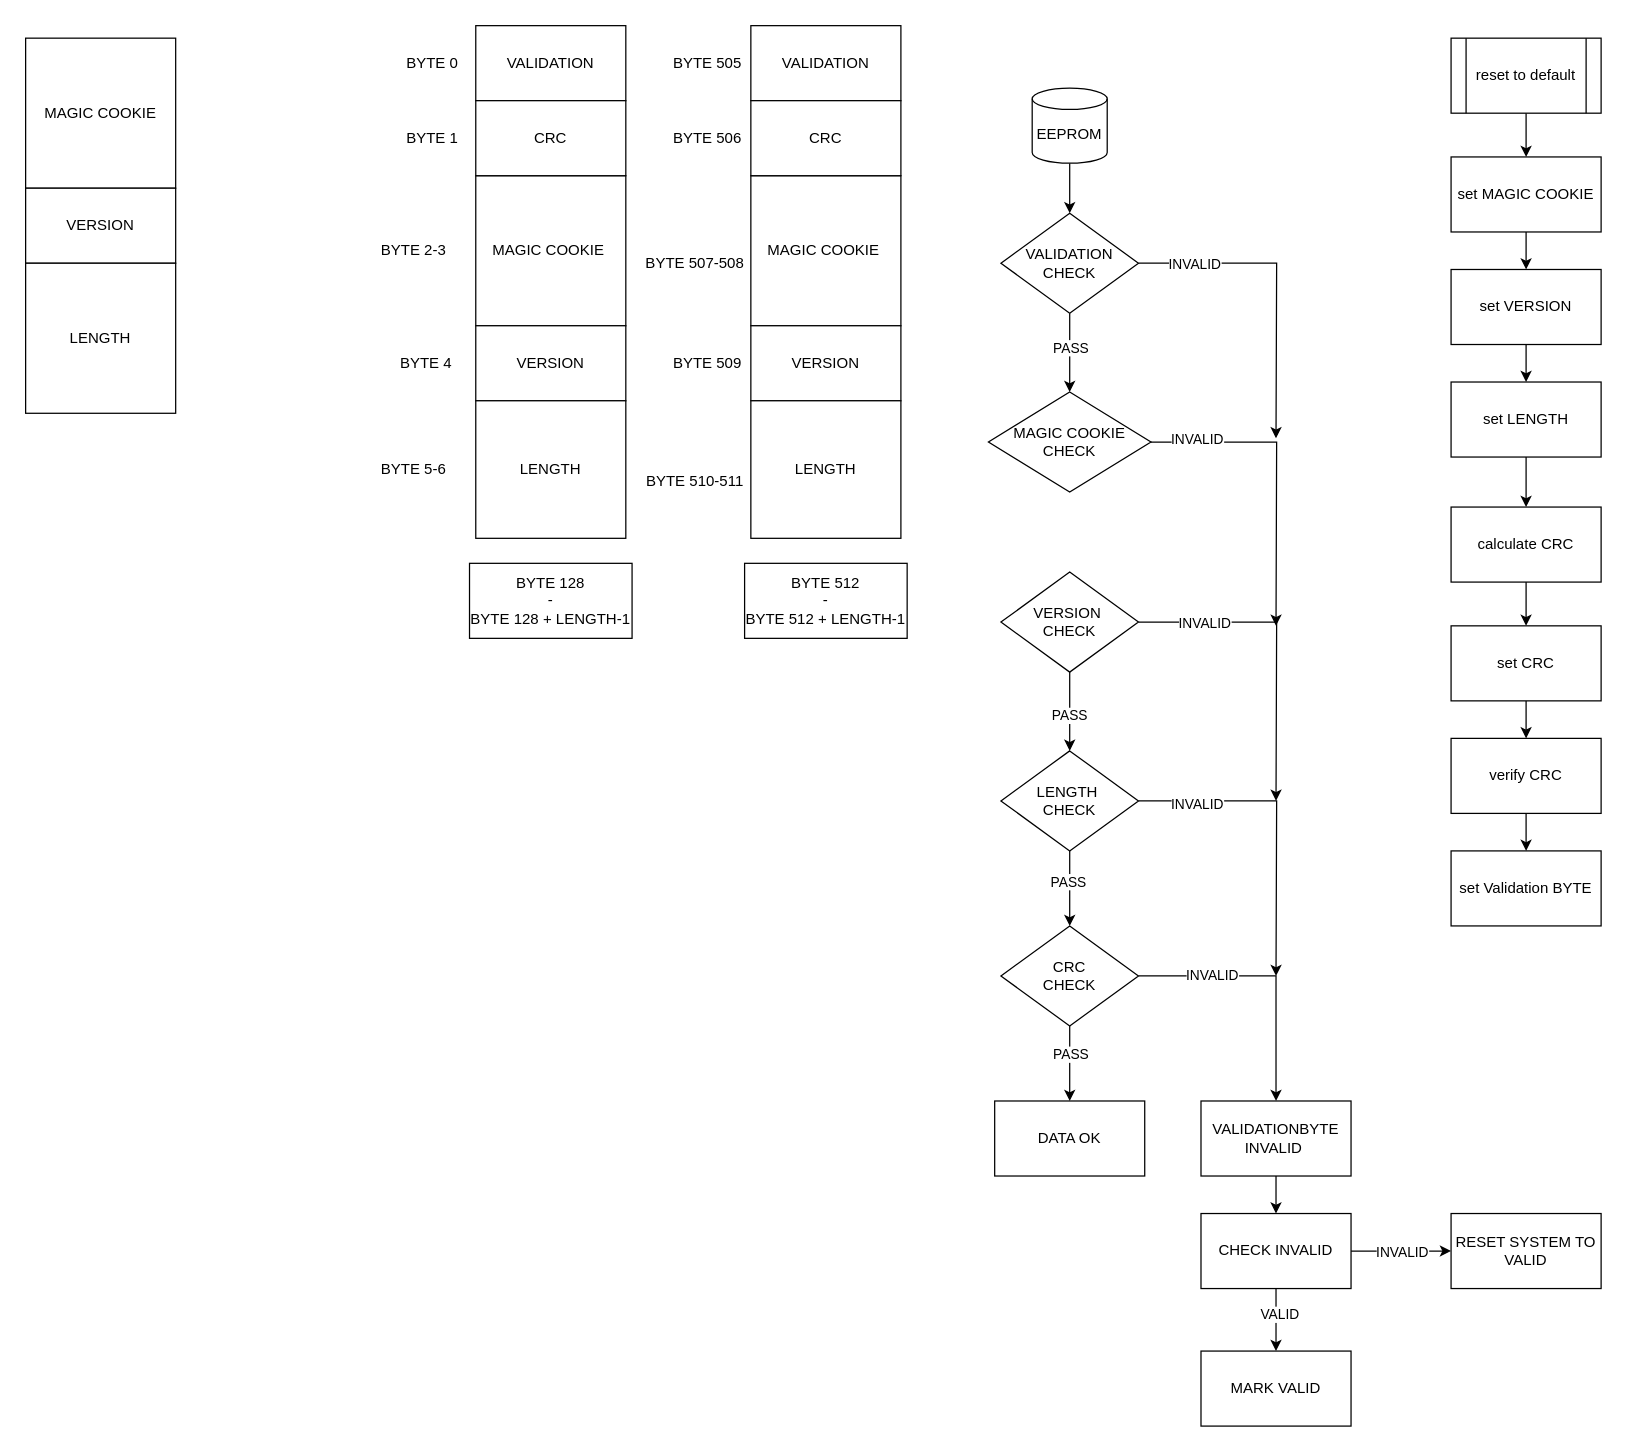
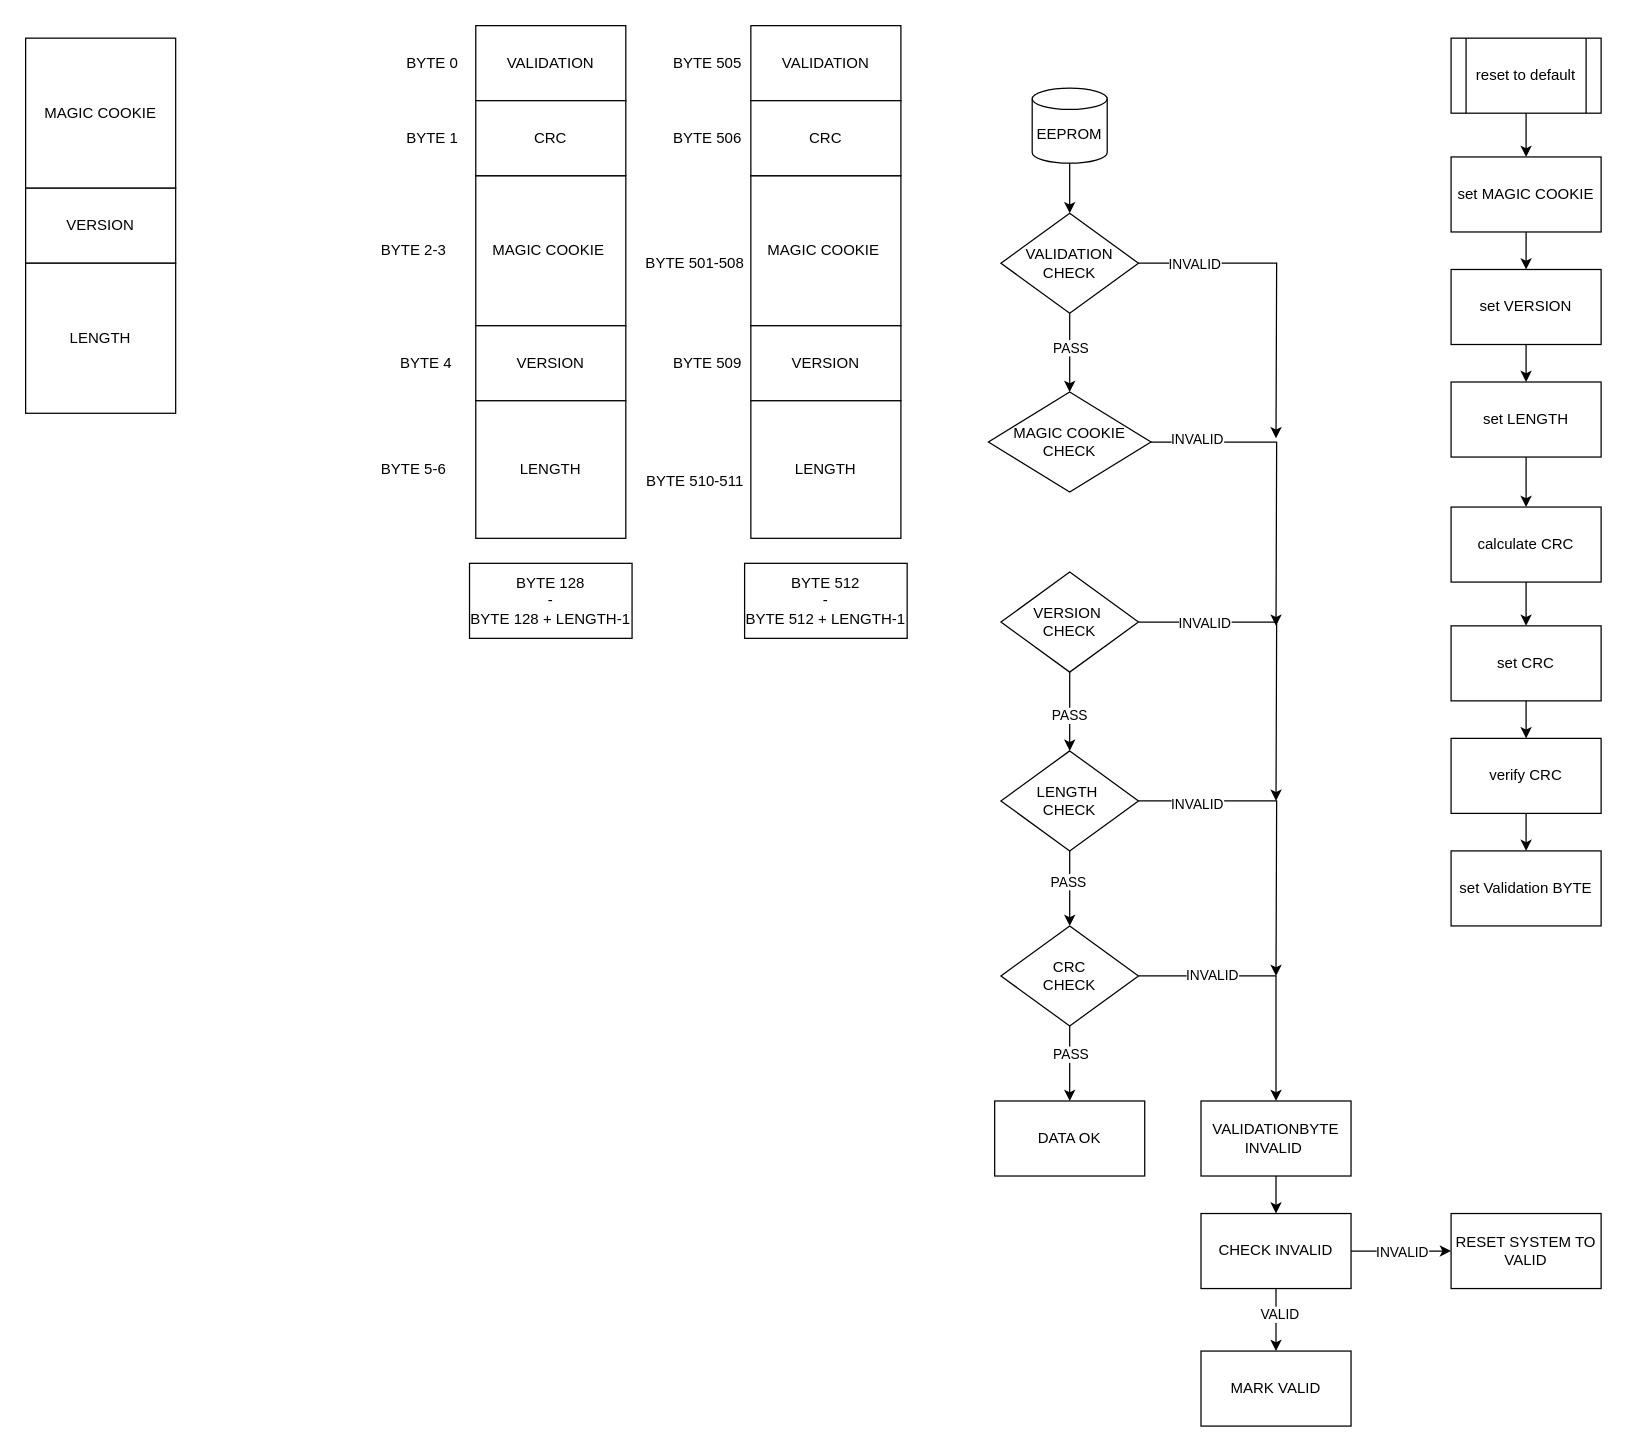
  <mxCell id="0" />
  <mxCell id="1" parent="0" />
  <mxCell id="2" style="edgeStyle=orthogonalEdgeStyle;rounded=0;orthogonalLoop=1;jettySize=auto;html=1;exitX=0.5;exitY=1;exitDx=0;exitDy=0;exitPerimeter=0;entryX=0.5;entryY=0;entryDx=0;entryDy=0;" parent="1" source="3" target="8" edge="1"><mxGeometry relative="1" as="geometry" /></mxCell>
  <mxCell id="3" value="EEPROM" style="shape=cylinder3;whiteSpace=wrap;html=1;boundedLbl=1;backgroundOutline=1;size=8.527;" parent="1" vertex="1"><mxGeometry x="825" y="70" width="60" height="60" as="geometry" /></mxCell>
  <mxCell id="4" style="edgeStyle=orthogonalEdgeStyle;rounded=0;orthogonalLoop=1;jettySize=auto;html=1;exitX=0.5;exitY=1;exitDx=0;exitDy=0;entryX=0.5;entryY=0;entryDx=0;entryDy=0;" parent="1" source="8" target="11" edge="1"><mxGeometry relative="1" as="geometry" /></mxCell>
  <mxCell id="5" value="PASS" style="edgeLabel;html=1;align=center;verticalAlign=middle;resizable=0;points=[];" parent="4" vertex="1" connectable="0"><mxGeometry x="-0.149" relative="1" as="geometry"><mxPoint as="offset" /></mxGeometry></mxCell>
  <mxCell id="6" style="edgeStyle=orthogonalEdgeStyle;rounded=0;orthogonalLoop=1;jettySize=auto;html=1;" parent="1" source="8" edge="1"><mxGeometry relative="1" as="geometry"><mxPoint x="1020" y="350" as="targetPoint" /></mxGeometry></mxCell>
  <mxCell id="7" value="INVALID" style="edgeLabel;html=1;align=center;verticalAlign=middle;resizable=0;points=[];" parent="6" vertex="1" connectable="0"><mxGeometry x="-0.645" relative="1" as="geometry"><mxPoint as="offset" /></mxGeometry></mxCell>
  <mxCell id="8" value="VALIDATION CHECK" style="rhombus;whiteSpace=wrap;html=1;direction=east;" parent="1" vertex="1"><mxGeometry x="800" y="170" width="110" height="80" as="geometry" /></mxCell>
  <mxCell id="9" style="edgeStyle=orthogonalEdgeStyle;rounded=0;orthogonalLoop=1;jettySize=auto;html=1;" parent="1" source="11" edge="1"><mxGeometry relative="1" as="geometry"><mxPoint x="1020" y="500" as="targetPoint" /></mxGeometry></mxCell>
  <mxCell id="10" value="INVALID" style="edgeLabel;html=1;align=center;verticalAlign=middle;resizable=0;points=[];" parent="9" vertex="1" connectable="0"><mxGeometry x="-0.71" y="3" relative="1" as="geometry"><mxPoint as="offset" /></mxGeometry></mxCell>
  <mxCell id="11" value="MAGIC COOKIE CHECK" style="rhombus;whiteSpace=wrap;html=1;direction=east;" parent="1" vertex="1"><mxGeometry x="790" y="313" width="130" height="80" as="geometry" /></mxCell>
  <mxCell id="12" style="edgeStyle=orthogonalEdgeStyle;rounded=0;orthogonalLoop=1;jettySize=auto;html=1;exitX=0.5;exitY=1;exitDx=0;exitDy=0;entryX=0.5;entryY=0;entryDx=0;entryDy=0;" parent="1" source="16" target="26" edge="1"><mxGeometry relative="1" as="geometry" /></mxCell>
  <mxCell id="13" value="PASS" style="edgeLabel;html=1;align=center;verticalAlign=middle;resizable=0;points=[];" parent="12" vertex="1" connectable="0"><mxGeometry x="-0.194" y="-2" relative="1" as="geometry"><mxPoint as="offset" /></mxGeometry></mxCell>
  <mxCell id="14" style="edgeStyle=orthogonalEdgeStyle;rounded=0;orthogonalLoop=1;jettySize=auto;html=1;exitX=1;exitY=0.5;exitDx=0;exitDy=0;" parent="1" source="16" edge="1"><mxGeometry relative="1" as="geometry"><mxPoint x="1020" y="780" as="targetPoint" /></mxGeometry></mxCell>
  <mxCell id="15" value="INVALID" style="edgeLabel;html=1;align=center;verticalAlign=middle;resizable=0;points=[];" parent="14" vertex="1" connectable="0"><mxGeometry x="-0.634" y="-2" relative="1" as="geometry"><mxPoint as="offset" /></mxGeometry></mxCell>
  <mxCell id="16" value="LENGTH&amp;nbsp;&lt;div&gt;CHECK&lt;/div&gt;" style="rhombus;whiteSpace=wrap;html=1;direction=east;" parent="1" vertex="1"><mxGeometry x="800" y="600" width="110" height="80" as="geometry" /></mxCell>
  <mxCell id="17" style="edgeStyle=orthogonalEdgeStyle;rounded=0;orthogonalLoop=1;jettySize=auto;html=1;exitX=0.5;exitY=1;exitDx=0;exitDy=0;" parent="1" source="21" target="16" edge="1"><mxGeometry relative="1" as="geometry" /></mxCell>
  <mxCell id="18" value="PASS" style="edgeLabel;html=1;align=center;verticalAlign=middle;resizable=0;points=[];" parent="17" vertex="1" connectable="0"><mxGeometry x="0.067" y="-1" relative="1" as="geometry"><mxPoint as="offset" /></mxGeometry></mxCell>
  <mxCell id="19" style="edgeStyle=orthogonalEdgeStyle;rounded=0;orthogonalLoop=1;jettySize=auto;html=1;" parent="1" source="21" edge="1"><mxGeometry relative="1" as="geometry"><mxPoint x="1020" y="640" as="targetPoint" /></mxGeometry></mxCell>
  <mxCell id="20" value="INVALID" style="edgeLabel;html=1;align=center;verticalAlign=middle;resizable=0;points=[];" parent="19" vertex="1" connectable="0"><mxGeometry x="-0.589" relative="1" as="geometry"><mxPoint as="offset" /></mxGeometry></mxCell>
  <mxCell id="21" value="VERSION&amp;nbsp;&lt;div&gt;CHECK&lt;/div&gt;" style="rhombus;whiteSpace=wrap;html=1;direction=east;" parent="1" vertex="1"><mxGeometry x="800" y="457" width="110" height="80" as="geometry" /></mxCell>
  <mxCell id="22" style="edgeStyle=orthogonalEdgeStyle;rounded=0;orthogonalLoop=1;jettySize=auto;html=1;exitX=0.5;exitY=1;exitDx=0;exitDy=0;entryX=0.5;entryY=0;entryDx=0;entryDy=0;" parent="1" source="26" edge="1"><mxGeometry relative="1" as="geometry"><mxPoint x="855" y="880" as="targetPoint" /></mxGeometry></mxCell>
  <mxCell id="23" value="PASS" style="edgeLabel;html=1;align=center;verticalAlign=middle;resizable=0;points=[];" parent="22" vertex="1" connectable="0"><mxGeometry x="-0.264" relative="1" as="geometry"><mxPoint as="offset" /></mxGeometry></mxCell>
  <mxCell id="24" style="edgeStyle=orthogonalEdgeStyle;rounded=0;orthogonalLoop=1;jettySize=auto;html=1;exitX=1;exitY=0.5;exitDx=0;exitDy=0;" parent="1" source="26" target="29" edge="1"><mxGeometry relative="1" as="geometry" /></mxCell>
  <mxCell id="25" value="INVALID" style="edgeLabel;html=1;align=center;verticalAlign=middle;resizable=0;points=[];" parent="24" vertex="1" connectable="0"><mxGeometry x="-0.445" y="1" relative="1" as="geometry"><mxPoint as="offset" /></mxGeometry></mxCell>
  <mxCell id="26" value="CRC&lt;div&gt;CHECK&lt;/div&gt;" style="rhombus;whiteSpace=wrap;html=1;direction=east;" parent="1" vertex="1"><mxGeometry x="800" y="740" width="110" height="80" as="geometry" /></mxCell>
  <mxCell id="27" value="DATA OK" style="rounded=0;whiteSpace=wrap;html=1;" parent="1" vertex="1"><mxGeometry x="795" y="880" width="120" height="60" as="geometry" /></mxCell>
  <mxCell id="28" value="" style="edgeStyle=orthogonalEdgeStyle;rounded=0;orthogonalLoop=1;jettySize=auto;html=1;" parent="1" source="29" target="34" edge="1"><mxGeometry relative="1" as="geometry" /></mxCell>
  <mxCell id="29" value="VALIDATIONBYTE INVALID&amp;nbsp;" style="rounded=0;whiteSpace=wrap;html=1;" parent="1" vertex="1"><mxGeometry x="960" y="880" width="120" height="60" as="geometry" /></mxCell>
  <mxCell id="30" style="edgeStyle=orthogonalEdgeStyle;rounded=0;orthogonalLoop=1;jettySize=auto;html=1;exitX=1;exitY=0.5;exitDx=0;exitDy=0;entryX=0;entryY=0.5;entryDx=0;entryDy=0;" parent="1" source="34" target="36" edge="1"><mxGeometry relative="1" as="geometry" /></mxCell>
  <mxCell id="31" value="INVALID" style="edgeLabel;html=1;align=center;verticalAlign=middle;resizable=0;points=[];" parent="30" vertex="1" connectable="0"><mxGeometry x="0.102" y="1" relative="1" as="geometry"><mxPoint x="-4" y="1" as="offset" /></mxGeometry></mxCell>
  <mxCell id="32" style="edgeStyle=orthogonalEdgeStyle;rounded=0;orthogonalLoop=1;jettySize=auto;html=1;exitX=0.5;exitY=1;exitDx=0;exitDy=0;entryX=0.5;entryY=0;entryDx=0;entryDy=0;" parent="1" source="34" target="35" edge="1"><mxGeometry relative="1" as="geometry" /></mxCell>
  <mxCell id="33" value="VALID" style="edgeLabel;html=1;align=center;verticalAlign=middle;resizable=0;points=[];" parent="32" vertex="1" connectable="0"><mxGeometry x="0.088" y="2" relative="1" as="geometry"><mxPoint y="-7" as="offset" /></mxGeometry></mxCell>
  <mxCell id="34" value="CHECK INVALID" style="whiteSpace=wrap;html=1;rounded=0;" parent="1" vertex="1"><mxGeometry x="960" y="970" width="120" height="60" as="geometry" /></mxCell>
  <mxCell id="35" value="MARK VALID" style="whiteSpace=wrap;html=1;rounded=0;" parent="1" vertex="1"><mxGeometry x="960" y="1080" width="120" height="60" as="geometry" /></mxCell>
  <mxCell id="36" value="RESET SYSTEM TO VALID" style="rounded=0;whiteSpace=wrap;html=1;" parent="1" vertex="1"><mxGeometry x="1160" y="970" width="120" height="60" as="geometry" /></mxCell>
  <mxCell id="37" value="VALIDATION" style="rounded=0;whiteSpace=wrap;html=1;" parent="1" vertex="1"><mxGeometry x="600" y="20" width="120" height="60" as="geometry" /></mxCell>
  <mxCell id="38" value="MAGIC COOKIE&amp;nbsp;" style="rounded=0;whiteSpace=wrap;html=1;" parent="1" vertex="1"><mxGeometry x="600" y="140" width="120" height="120" as="geometry" /></mxCell>
  <mxCell id="39" value="VERSION" style="rounded=0;whiteSpace=wrap;html=1;" parent="1" vertex="1"><mxGeometry x="600" y="260" width="120" height="60" as="geometry" /></mxCell>
  <mxCell id="40" value="LENGTH" style="rounded=0;whiteSpace=wrap;html=1;" parent="1" vertex="1"><mxGeometry x="600" y="320" width="120" height="110" as="geometry" /></mxCell>
  <mxCell id="41" value="CRC" style="rounded=0;whiteSpace=wrap;html=1;" parent="1" vertex="1"><mxGeometry x="600" y="80" width="120" height="60" as="geometry" /></mxCell>
  <mxCell id="42" value="BYTE 512&lt;div&gt;-&lt;/div&gt;&lt;div&gt;BYTE 512 + LENGTH-1&lt;/div&gt;" style="rounded=0;whiteSpace=wrap;html=1;" parent="1" vertex="1"><mxGeometry x="595" y="450" width="130" height="60" as="geometry" /></mxCell>
  <mxCell id="43" value="BYTE 505" style="text;html=1;align=center;verticalAlign=middle;resizable=0;points=[];autosize=1;strokeColor=none;fillColor=none;" parent="1" vertex="1"><mxGeometry x="525" y="35" width="80" height="30" as="geometry" /></mxCell>
  <mxCell id="44" value="BYTE 510-511" style="text;html=1;align=center;verticalAlign=middle;resizable=0;points=[];autosize=1;strokeColor=none;fillColor=none;" parent="1" vertex="1"><mxGeometry x="505" y="370" width="100" height="30" as="geometry" /></mxCell>
  <mxCell id="45" value="BYTE 506" style="text;html=1;align=center;verticalAlign=middle;resizable=0;points=[];autosize=1;strokeColor=none;fillColor=none;" parent="1" vertex="1"><mxGeometry x="525" y="95" width="80" height="30" as="geometry" /></mxCell>
  <mxCell id="46" value="VALIDATION" style="rounded=0;whiteSpace=wrap;html=1;" parent="1" vertex="1"><mxGeometry x="380" y="20" width="120" height="60" as="geometry" /></mxCell>
  <mxCell id="47" value="MAGIC COOKIE&amp;nbsp;" style="rounded=0;whiteSpace=wrap;html=1;" parent="1" vertex="1"><mxGeometry x="380" y="140" width="120" height="120" as="geometry" /></mxCell>
  <mxCell id="48" value="VERSION" style="rounded=0;whiteSpace=wrap;html=1;" parent="1" vertex="1"><mxGeometry x="380" y="260" width="120" height="60" as="geometry" /></mxCell>
  <mxCell id="49" value="LENGTH" style="rounded=0;whiteSpace=wrap;html=1;" parent="1" vertex="1"><mxGeometry x="380" y="320" width="120" height="110" as="geometry" /></mxCell>
  <mxCell id="50" value="CRC" style="rounded=0;whiteSpace=wrap;html=1;" parent="1" vertex="1"><mxGeometry x="380" y="80" width="120" height="60" as="geometry" /></mxCell>
  <mxCell id="51" value="BYTE 128&lt;div&gt;-&lt;/div&gt;&lt;div&gt;BYTE 128 + LENGTH-1&lt;/div&gt;" style="rounded=0;whiteSpace=wrap;html=1;" parent="1" vertex="1"><mxGeometry x="375" y="450" width="130" height="60" as="geometry" /></mxCell>
  <mxCell id="52" value="BYTE 0" style="text;html=1;align=center;verticalAlign=middle;resizable=0;points=[];autosize=1;strokeColor=none;fillColor=none;" parent="1" vertex="1"><mxGeometry x="315" y="35" width="60" height="30" as="geometry" /></mxCell>
  <mxCell id="53" value="BYTE 4" style="text;html=1;align=center;verticalAlign=middle;resizable=0;points=[];autosize=1;strokeColor=none;fillColor=none;" parent="1" vertex="1"><mxGeometry x="310" y="275" width="60" height="30" as="geometry" /></mxCell>
  <mxCell id="54" value="BYTE 1" style="text;html=1;align=center;verticalAlign=middle;resizable=0;points=[];autosize=1;strokeColor=none;fillColor=none;" parent="1" vertex="1"><mxGeometry x="315" y="95" width="60" height="30" as="geometry" /></mxCell>
  <mxCell id="55" value="BYTE 5-6" style="text;html=1;align=center;verticalAlign=middle;resizable=0;points=[];autosize=1;strokeColor=none;fillColor=none;" parent="1" vertex="1"><mxGeometry x="290" y="360" width="80" height="30" as="geometry" /></mxCell>
  <mxCell id="56" value="BYTE 2-3" style="text;html=1;align=center;verticalAlign=middle;resizable=0;points=[];autosize=1;strokeColor=none;fillColor=none;" parent="1" vertex="1"><mxGeometry x="290" y="185" width="80" height="30" as="geometry" /></mxCell>
  <mxCell id="57" value="BYTE 509" style="text;html=1;align=center;verticalAlign=middle;resizable=0;points=[];autosize=1;strokeColor=none;fillColor=none;" parent="1" vertex="1"><mxGeometry x="525" y="275" width="80" height="30" as="geometry" /></mxCell>
- <mxCell id="58" value="BYTE 507-508" style="text;html=1;align=center;verticalAlign=middle;resizable=0;points=[];autosize=1;strokeColor=none;fillColor=none;" parent="1" vertex="1"><mxGeometry x="505" y="195" width="100" height="30" as="geometry" /></mxCell>
+ <mxCell id="58" value="BYTE 501-508" style="text;html=1;align=center;verticalAlign=middle;resizable=0;points=[];autosize=1;strokeColor=none;fillColor=none;" parent="1" vertex="1"><mxGeometry x="505" y="195" width="100" height="30" as="geometry" /></mxCell>
  <mxCell id="59" value="" style="edgeStyle=orthogonalEdgeStyle;rounded=0;orthogonalLoop=1;jettySize=auto;html=1;" parent="1" source="60" target="62" edge="1"><mxGeometry relative="1" as="geometry" /></mxCell>
  <mxCell id="60" value="set MAGIC COOKIE" style="rounded=0;whiteSpace=wrap;html=1;" parent="1" vertex="1"><mxGeometry x="1160" y="125" width="120" height="60" as="geometry" /></mxCell>
  <mxCell id="61" value="" style="edgeStyle=orthogonalEdgeStyle;rounded=0;orthogonalLoop=1;jettySize=auto;html=1;" parent="1" source="62" target="66" edge="1"><mxGeometry relative="1" as="geometry" /></mxCell>
  <mxCell id="62" value="set VERSION" style="whiteSpace=wrap;html=1;rounded=0;" parent="1" vertex="1"><mxGeometry x="1160" y="215" width="120" height="60" as="geometry" /></mxCell>
  <mxCell id="63" value="" style="edgeStyle=orthogonalEdgeStyle;rounded=0;orthogonalLoop=1;jettySize=auto;html=1;" parent="1" source="64" target="60" edge="1"><mxGeometry relative="1" as="geometry" /></mxCell>
  <mxCell id="64" value="reset to default" style="shape=process;whiteSpace=wrap;html=1;backgroundOutline=1;" parent="1" vertex="1"><mxGeometry x="1160" y="30" width="120" height="60" as="geometry" /></mxCell>
  <mxCell id="65" value="" style="edgeStyle=orthogonalEdgeStyle;rounded=0;orthogonalLoop=1;jettySize=auto;html=1;entryX=0.5;entryY=0;entryDx=0;entryDy=0;" parent="1" source="66" target="74" edge="1"><mxGeometry relative="1" as="geometry"><mxPoint x="1220" y="400" as="targetPoint" /></mxGeometry></mxCell>
  <mxCell id="66" value="set LENGTH" style="whiteSpace=wrap;html=1;rounded=0;" parent="1" vertex="1"><mxGeometry x="1160" y="305" width="120" height="60" as="geometry" /></mxCell>
  <mxCell id="67" value="" style="edgeStyle=orthogonalEdgeStyle;rounded=0;orthogonalLoop=1;jettySize=auto;html=1;" parent="1" target="74" edge="1"><mxGeometry relative="1" as="geometry"><mxPoint x="1220" y="460" as="sourcePoint" /></mxGeometry></mxCell>
  <mxCell id="68" value="" style="edgeStyle=orthogonalEdgeStyle;rounded=0;orthogonalLoop=1;jettySize=auto;html=1;" parent="1" source="69" target="71" edge="1"><mxGeometry relative="1" as="geometry" /></mxCell>
  <mxCell id="69" value="set CRC" style="whiteSpace=wrap;html=1;rounded=0;" parent="1" vertex="1"><mxGeometry x="1160" y="500" width="120" height="60" as="geometry" /></mxCell>
  <mxCell id="70" value="" style="edgeStyle=orthogonalEdgeStyle;rounded=0;orthogonalLoop=1;jettySize=auto;html=1;" parent="1" source="71" target="72" edge="1"><mxGeometry relative="1" as="geometry" /></mxCell>
  <mxCell id="71" value="verify CRC" style="whiteSpace=wrap;html=1;rounded=0;" parent="1" vertex="1"><mxGeometry x="1160" y="590" width="120" height="60" as="geometry" /></mxCell>
  <mxCell id="72" value="set Validation BYTE" style="whiteSpace=wrap;html=1;rounded=0;" parent="1" vertex="1"><mxGeometry x="1160" y="680" width="120" height="60" as="geometry" /></mxCell>
  <mxCell id="73" value="" style="edgeStyle=orthogonalEdgeStyle;rounded=0;orthogonalLoop=1;jettySize=auto;html=1;" parent="1" source="74" target="69" edge="1"><mxGeometry relative="1" as="geometry" /></mxCell>
  <mxCell id="74" value="calculate CRC" style="rounded=0;whiteSpace=wrap;html=1;" parent="1" vertex="1"><mxGeometry x="1160" y="405" width="120" height="60" as="geometry" /></mxCell>
  <mxCell id="75" value="MAGIC COOKIE" style="rounded=0;whiteSpace=wrap;html=1;" parent="1" vertex="1"><mxGeometry x="20" y="30" width="120" height="120" as="geometry" /></mxCell>
  <mxCell id="76" value="VERSION" style="rounded=0;whiteSpace=wrap;html=1;" parent="1" vertex="1"><mxGeometry x="20" y="150" width="120" height="60" as="geometry" /></mxCell>
  <mxCell id="77" value="LENGTH" style="rounded=0;whiteSpace=wrap;html=1;" parent="1" vertex="1"><mxGeometry x="20" y="210" width="120" height="120" as="geometry" /></mxCell>
